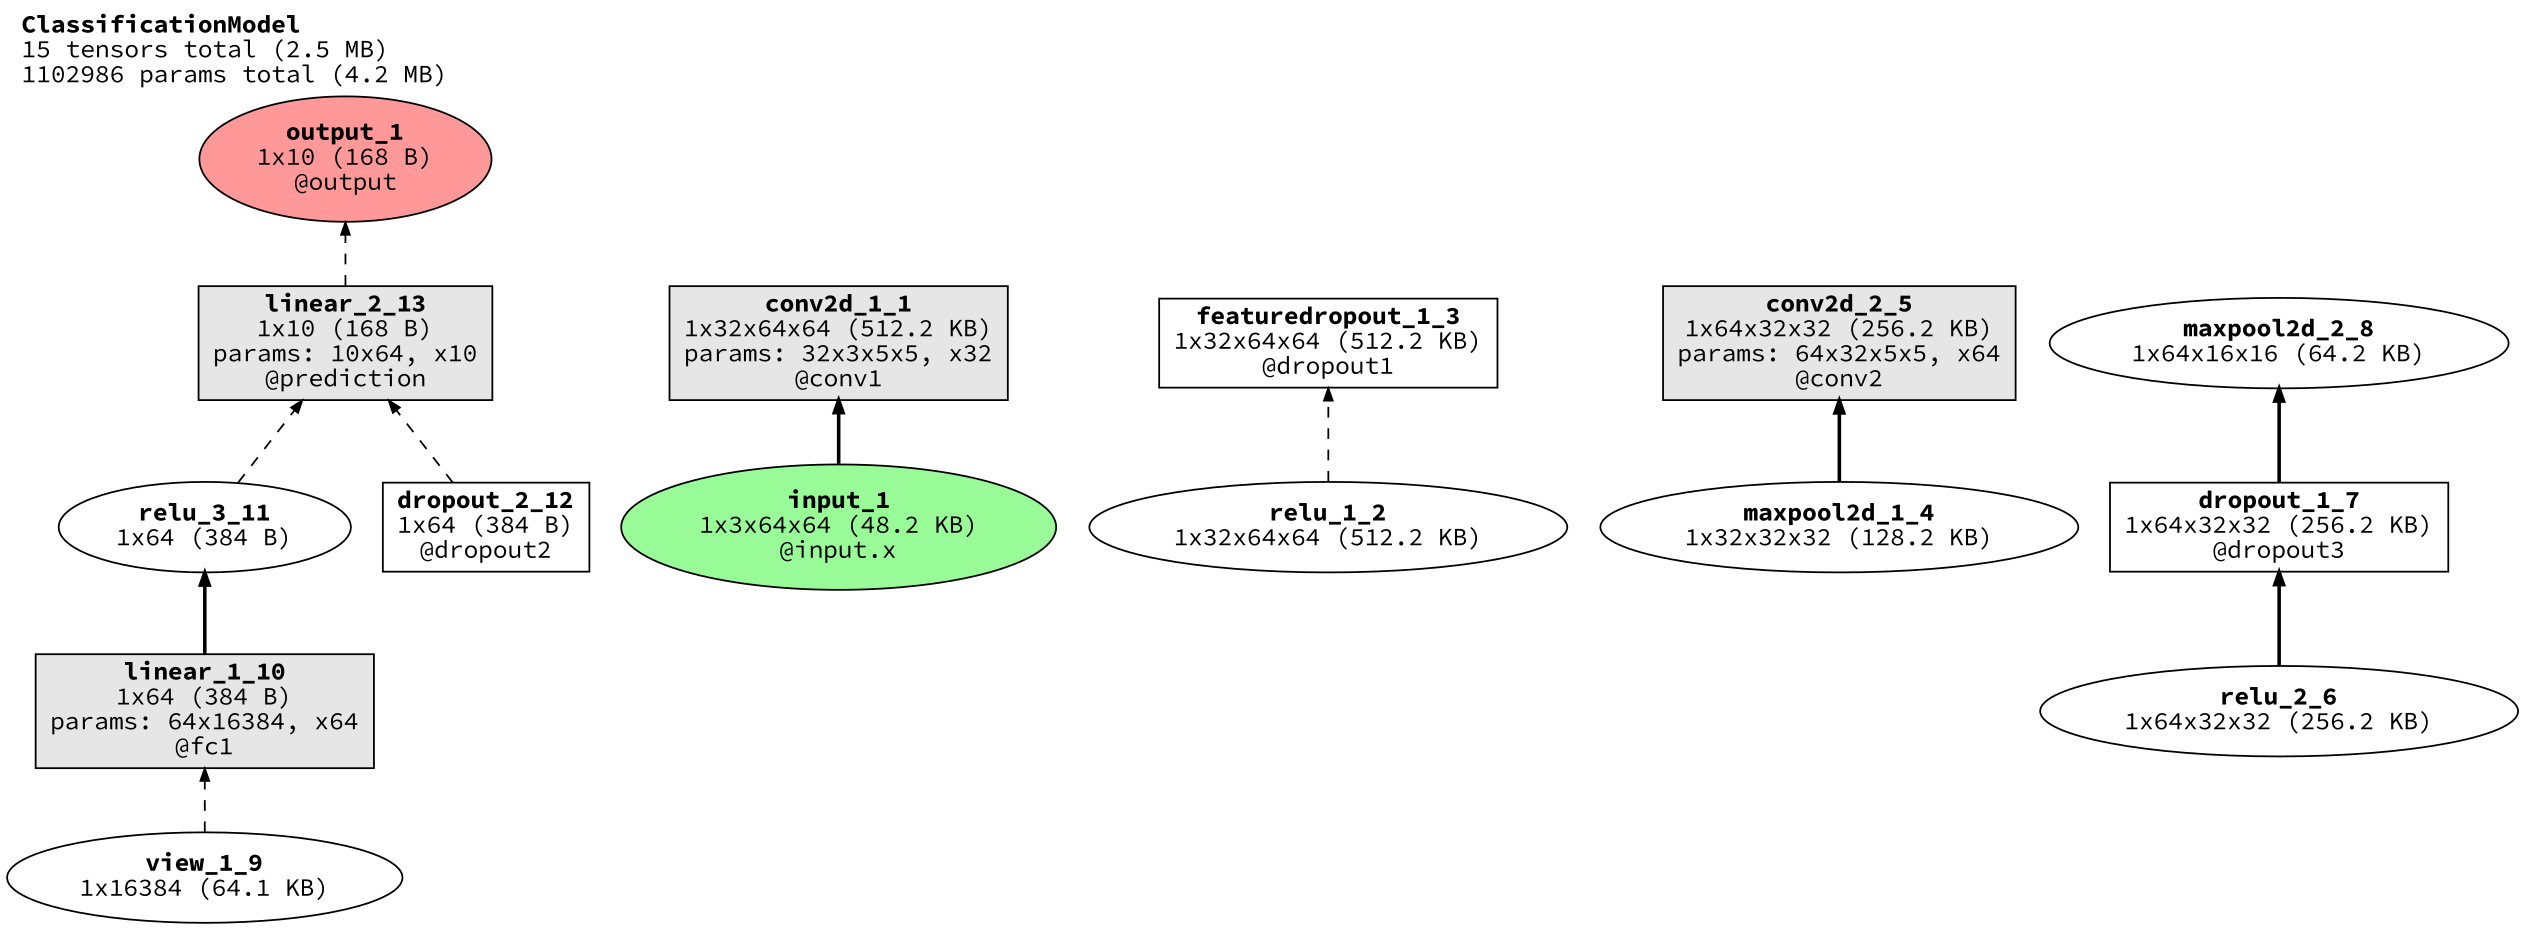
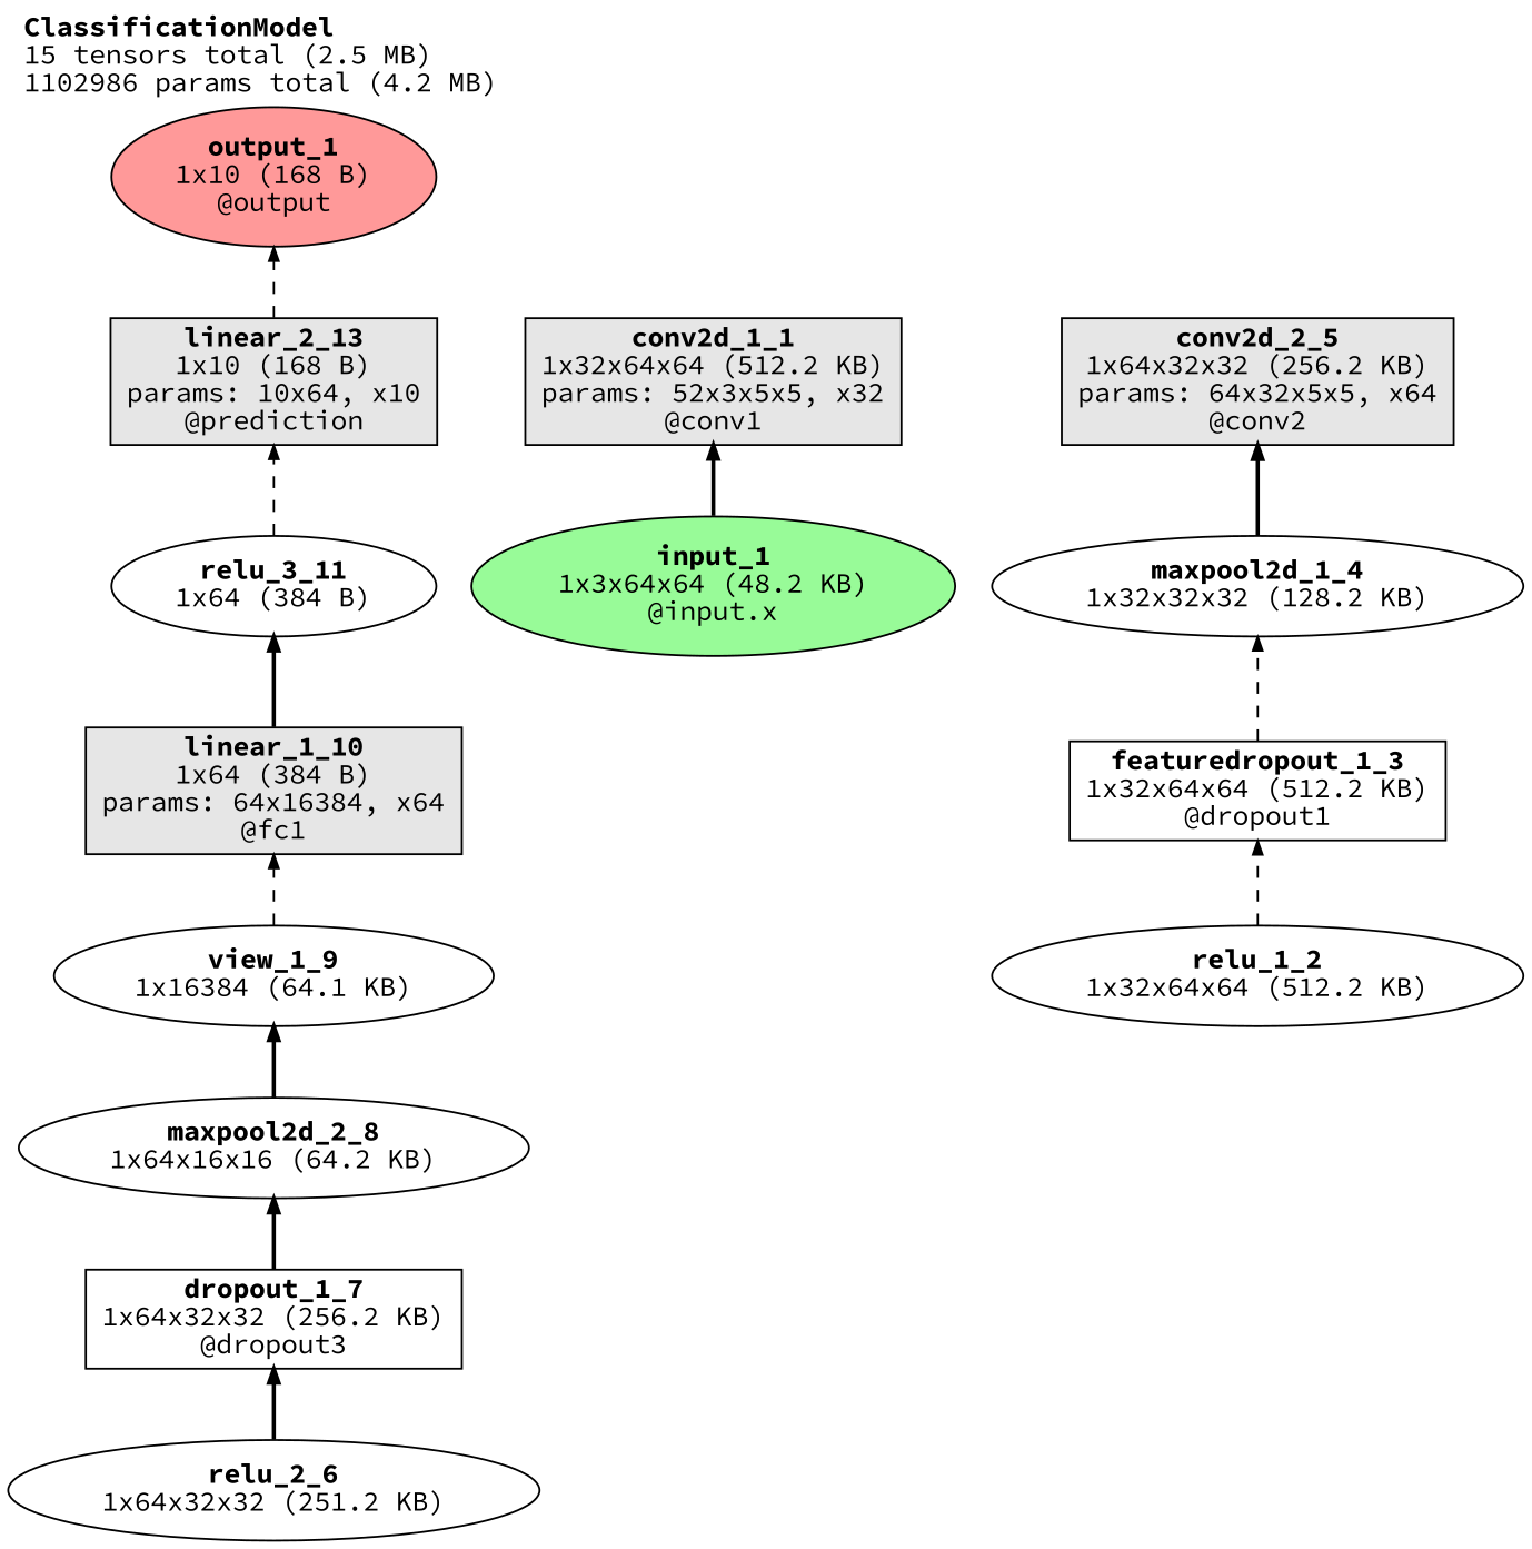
  digraph {
    fontname="Source Code Pro"
    label=<<B>ClassificationModel</B><br align='left'/>15 tensors total (2.5 MB)<br align='left'/>1102986 params total (4.2 MB)<br align='left'/>>
    labeljust=left
    labelloc=t
    ordering=out
    rankdir=BT
    node [color=black fillcolor=white fontcolor=black fontname="Source Code Pro" ordering=out shape=oval style="filled,solid"]
    edge [arrowsize=.7 color=black fontcolor=black fontname="Source Code Pro" labelfontsize=8 style=bold]
    n1 [fillcolor="#ff9999" label=<<b>output_1</b><br/>1x10 (168 B)<br/>@output>]
    n2 [fillcolor="#98FB98" label=<<b>input_1</b><br/>1x3x64x64 (48.2 KB)<br/>@input.x>]
-   n3 [fillcolor="#E6E6E6" label=<<b>conv2d_1_1</b><br/>1x32x64x64 (512.2 KB)<br/>params: 32x3x5x5, x32<br/>@conv1> shape=box]
+   n3 [fillcolor="#E6E6E6" label=<<b>conv2d_1_1</b><br/>1x32x64x64 (512.2 KB)<br/>params: 52x3x5x5, x32<br/>@conv1> shape=box]
    n4 [label=<<b>relu_1_2</b><br/>1x32x64x64 (512.2 KB)>]
    n5 [label=<<b>featuredropout_1_3</b><br/>1x32x64x64 (512.2 KB)<br/>@dropout1> shape=box]
    n6 [label=<<b>maxpool2d_1_4</b><br/>1x32x32x32 (128.2 KB)>]
    n7 [fillcolor="#E6E6E6" label=<<b>conv2d_2_5</b><br/>1x64x32x32 (256.2 KB)<br/>params: 64x32x5x5, x64<br/>@conv2> shape=box]
-   n8 [label=<<b>relu_2_6</b><br/>1x64x32x32 (256.2 KB)>]
+   n8 [label=<<b>relu_2_6</b><br/>1x64x32x32 (251.2 KB)>]
    n9 [label=<<b>dropout_1_7</b><br/>1x64x32x32 (256.2 KB)<br/>@dropout3> shape=box]
    n10 [label=<<b>maxpool2d_2_8</b><br/>1x64x16x16 (64.2 KB)>]
    n11 [label=<<b>view_1_9</b><br/>1x16384 (64.1 KB)>]
    n12 [fillcolor="#E6E6E6" label=<<b>linear_1_10</b><br/>1x64 (384 B)<br/>params: 64x16384, x64<br/>@fc1> shape=box]
    n13 [label=<<b>relu_3_11</b><br/>1x64 (384 B)>]
    n14 [fillcolor="#E6E6E6" label=<<b>linear_2_13</b><br/>1x10 (168 B)<br/>params: 10x64, x10<br/>@prediction> shape=box]
-   n15 [label=<<b>dropout_2_12</b><br/>1x64 (384 B)<br/>@dropout2> shape=box]
    subgraph sub_1 {
      rank=sink
      n1
    }
    subgraph cluster_2 {
      fillcolor=white
      label=<<B>@conv1</B><br align='left'/>(Conv2d)<br align='left'/>>
      labelloc=b
      penwidth=5.0
      style="filled,dashed"
    }
    subgraph cluster_3 {
      fillcolor=white
      label=<<B>@dropout1</B><br align='left'/>(Dropout2d)<br align='left'/>>
      labelloc=b
      penwidth=5.0
      style="filled,dashed"
    }
    subgraph cluster_4 {
      fillcolor=white
      label=<<B>@conv2</B><br align='left'/>(Conv2d)<br align='left'/>>
      labelloc=b
      penwidth=5.0
      style="filled,dashed"
    }
    subgraph cluster_5 {
      fillcolor=white
      label=<<B>@dropout3</B><br align='left'/>(Dropout)<br align='left'/>>
      labelloc=b
      penwidth=5.0
      style="filled,dashed"
    }
    subgraph cluster_6 {
      fillcolor=white
      label=<<B>@fc1</B><br align='left'/>(Linear)<br align='left'/>>
      labelloc=b
      penwidth=5.0
      style="filled,dashed"
    }
    subgraph cluster_7 {
      fillcolor=white
      label=<<B>@dropout2</B><br align='left'/>(Dropout)<br align='left'/>>
      labelloc=b
      penwidth=5.0
      style="filled,dashed"
    }
    subgraph cluster_8 {
      fillcolor=white
      label=<<B>@prediction</B><br align='left'/>(Linear)<br align='left'/>>
      labelloc=b
      penwidth=5.0
      style="filled,dashed"
    }
    n2 -> n3
    n4 -> n5 [style=dashed]
+   n5 -> n6 [style=dashed]
    n6 -> n7
    n8 -> n9
    n9 -> n10
+   n10 -> n11
    n11 -> n12 [style=dashed]
    n12 -> n13
    n13 -> n14 [style=dashed]
    n14 -> n1 [style=dashed]
-   n15 -> n14 [style=dashed]
  }
